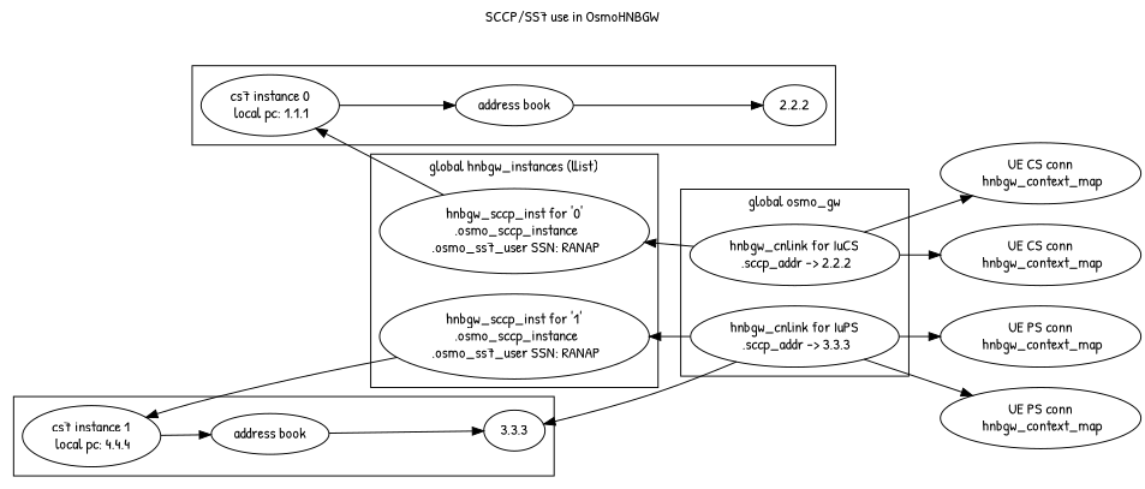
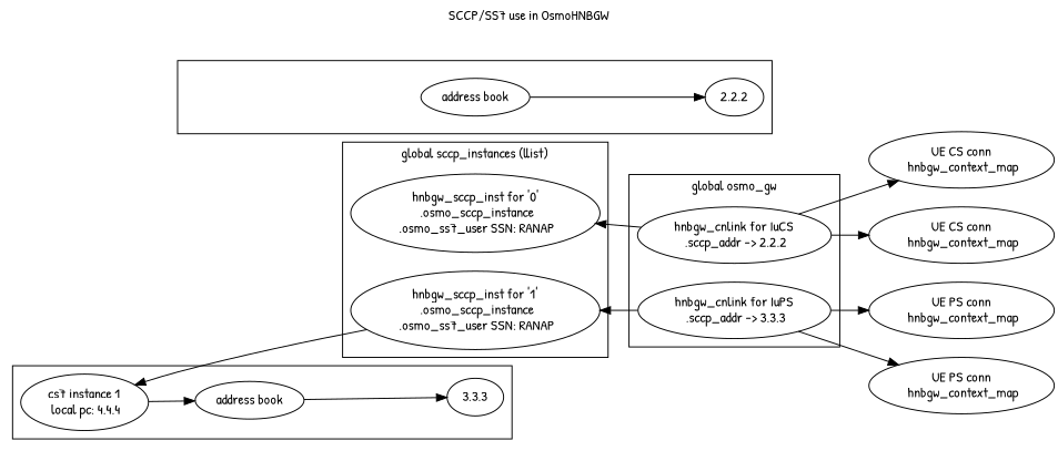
  digraph {
    fontname="Patrick Hand"
    label="SCCP/SS7 use in OsmoHNBGW"
    labelloc=t
    rankdir=LR
    node [fontname="Patrick Hand"]
    edge [fontname="Patrick Hand"]
-   n1 [label="cs7 instance 0\n local pc: 1.1.1"]
    n2 [label="address book"]
    n3 [label="2.2.2"]
    n4 [label="cs7 instance 1\n local pc: 4.4.4"]
    n5 [label="address book"]
    n6 [label="3.3.3"]
    n7 [label="hnbgw_sccp_inst for '0'\n .osmo_sccp_instance\n .osmo_ss7_user SSN: RANAP"]
    n8 [label="hnbgw_sccp_inst for '1'\n .osmo_sccp_instance\n .osmo_ss7_user SSN: RANAP"]
    n9 [label="hnbgw_cnlink for IuCS\n .sccp_addr -> 2.2.2"]
    n10 [label="hnbgw_cnlink for IuPS\n .sccp_addr -> 3.3.3"]
    n11 [label="UE CS conn\n hnbgw_context_map"]
    n12 [label="UE CS conn\n hnbgw_context_map"]
    n13 [label="UE PS conn\n hnbgw_context_map"]
    n14 [label="UE PS conn\n hnbgw_context_map"]
    subgraph cluster_1 {
      label=""
-     n1
      n2
      n3
    }
    subgraph cluster_2 {
      label=""
      n4
      n5
      n6
    }
    subgraph cluster_3 {
-     label="global hnbgw_instances (llist)"
+     label="global sccp_instances (llist)"
      n7
      n8
    }
    subgraph cluster_4 {
      label="global osmo_gw"
      n9
      n10
    }
-   n1 -> n2
-   n1 -> n7 [dir=back]
    n2 -> n3
    n4 -> n5
    n4 -> n8 [dir=back]
    n5 -> n6
-   n6 -> n10 [dir=back]
    n7 -> n9 [dir=back]
    n8 -> n10 [dir=back]
    n9 -> n11
    n9 -> n12
    n10 -> n13
    n10 -> n14
  }
